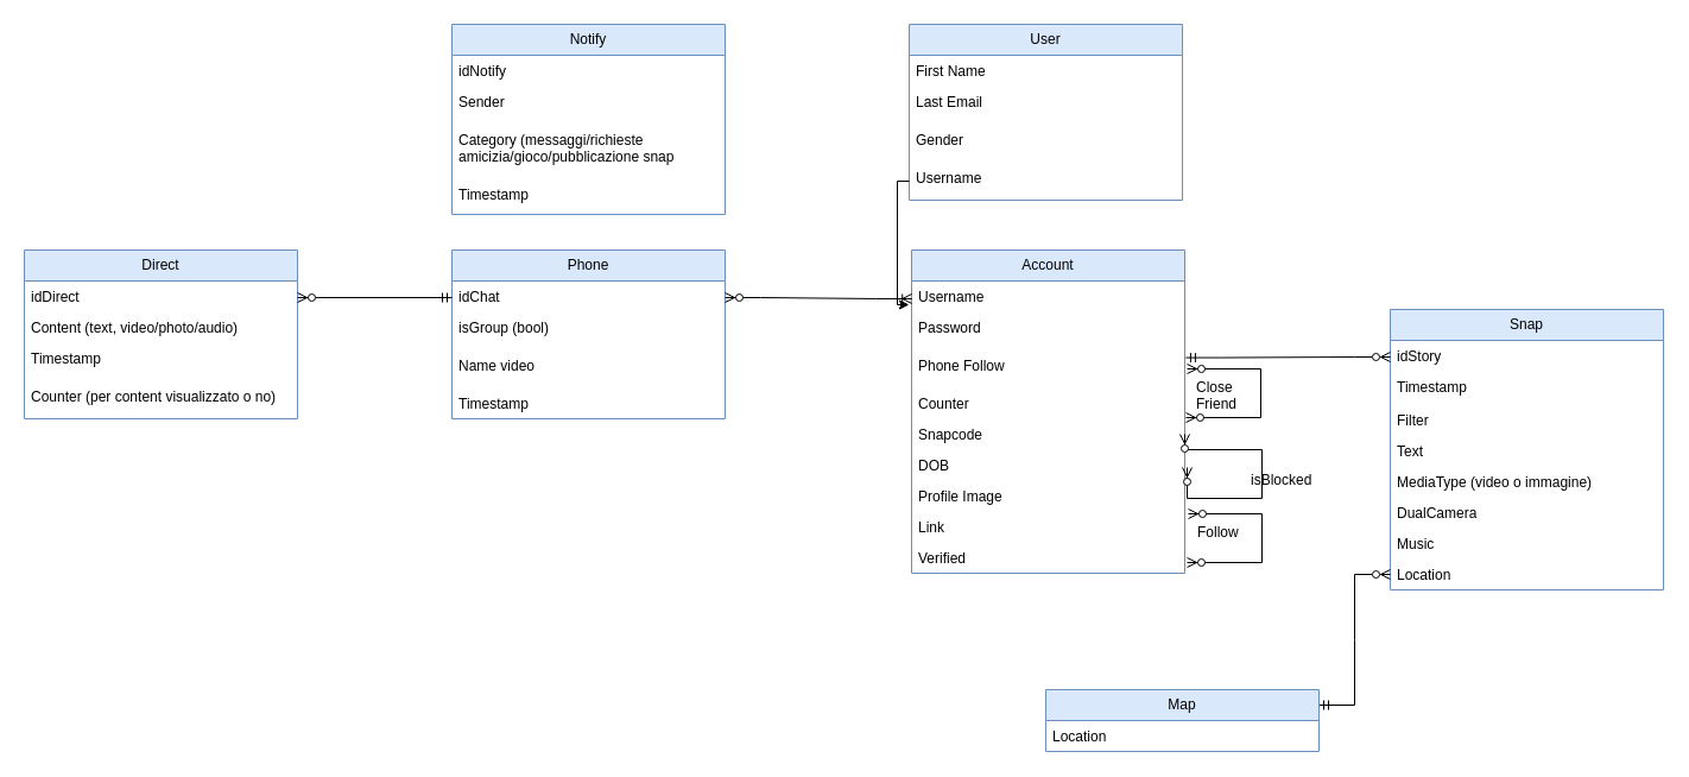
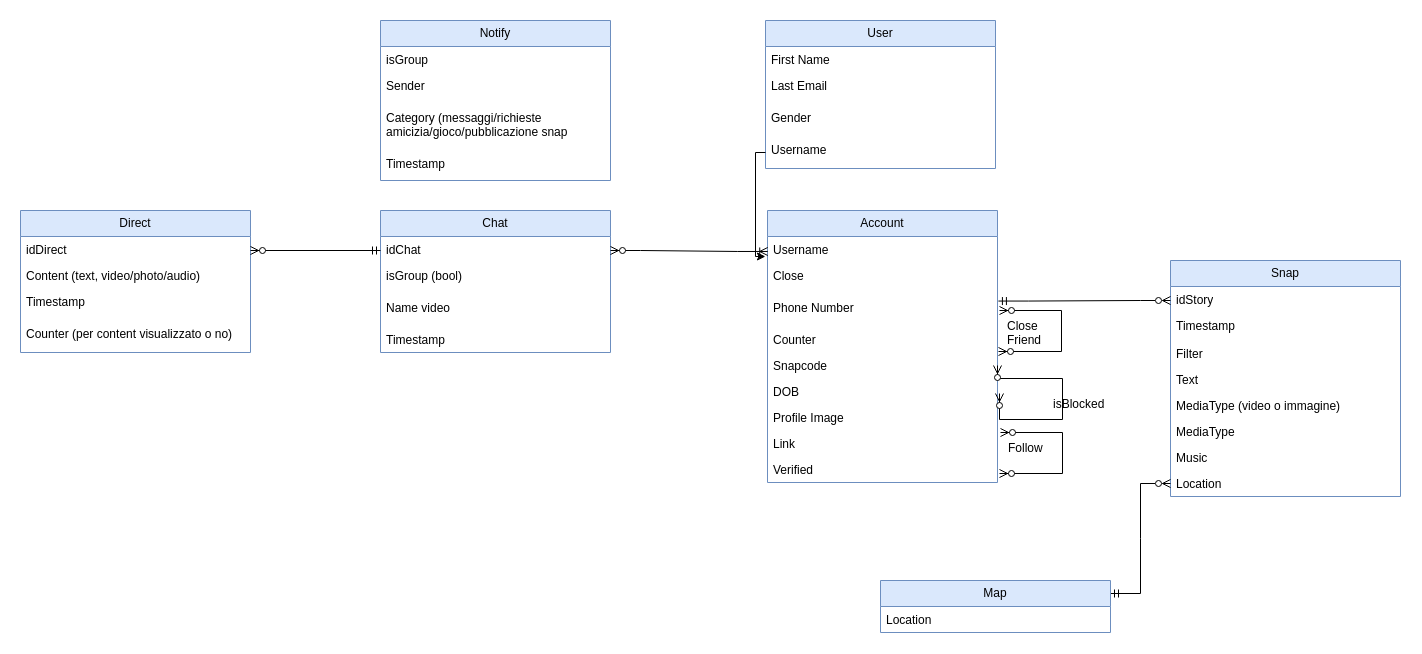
  <mxCell id="0" />
  <mxCell id="1" parent="0" />
  <mxCell id="2" value="Direct" style="swimlane;fontStyle=0;childLayout=stackLayout;horizontal=1;startSize=26;fillColor=#dae8fc;horizontalStack=0;resizeParent=1;resizeParentMax=0;resizeLast=0;collapsible=1;marginBottom=0;whiteSpace=wrap;html=1;strokeColor=#6c8ebf;" parent="1" vertex="1"><mxGeometry x="20" y="210" width="230" height="142" as="geometry"><mxRectangle x="80" y="200" width="70" height="30" as="alternateBounds" /></mxGeometry></mxCell>
  <mxCell id="3" value="idDirect" style="text;strokeColor=none;fillColor=none;align=left;verticalAlign=top;spacingLeft=4;spacingRight=4;overflow=hidden;rotatable=0;points=[[0,0.5],[1,0.5]];portConstraint=eastwest;whiteSpace=wrap;html=1;" parent="2" vertex="1"><mxGeometry y="26" width="230" height="26" as="geometry" /></mxCell>
  <mxCell id="4" value="Content (text, video/photo/audio)" style="text;strokeColor=none;fillColor=none;align=left;verticalAlign=top;spacingLeft=4;spacingRight=4;overflow=hidden;rotatable=0;points=[[0,0.5],[1,0.5]];portConstraint=eastwest;whiteSpace=wrap;html=1;" parent="2" vertex="1"><mxGeometry y="52" width="230" height="26" as="geometry" /></mxCell>
  <mxCell id="5" value="Timestamp" style="text;strokeColor=none;fillColor=none;align=left;verticalAlign=top;spacingLeft=4;spacingRight=4;overflow=hidden;rotatable=0;points=[[0,0.5],[1,0.5]];portConstraint=eastwest;whiteSpace=wrap;html=1;" parent="2" vertex="1"><mxGeometry y="78" width="230" height="32" as="geometry" /></mxCell>
  <mxCell id="6" value="Counter (per content visualizzato o no)" style="text;strokeColor=none;fillColor=none;align=left;verticalAlign=top;spacingLeft=4;spacingRight=4;overflow=hidden;rotatable=0;points=[[0,0.5],[1,0.5]];portConstraint=eastwest;whiteSpace=wrap;html=1;" parent="2" vertex="1"><mxGeometry y="110" width="230" height="32" as="geometry" /></mxCell>
- <mxCell id="7" value="Phone" style="swimlane;fontStyle=0;childLayout=stackLayout;horizontal=1;startSize=26;fillColor=#dae8fc;horizontalStack=0;resizeParent=1;resizeParentMax=0;resizeLast=0;collapsible=1;marginBottom=0;whiteSpace=wrap;html=1;strokeColor=#6c8ebf;" parent="1" vertex="1"><mxGeometry x="380" y="210" width="230" height="142" as="geometry"><mxRectangle x="80" y="200" width="70" height="30" as="alternateBounds" /></mxGeometry></mxCell>
+ <mxCell id="7" value="Chat" style="swimlane;fontStyle=0;childLayout=stackLayout;horizontal=1;startSize=26;fillColor=#dae8fc;horizontalStack=0;resizeParent=1;resizeParentMax=0;resizeLast=0;collapsible=1;marginBottom=0;whiteSpace=wrap;html=1;strokeColor=#6c8ebf;" parent="1" vertex="1"><mxGeometry x="380" y="210" width="230" height="142" as="geometry"><mxRectangle x="80" y="200" width="70" height="30" as="alternateBounds" /></mxGeometry></mxCell>
  <mxCell id="8" value="idChat" style="text;strokeColor=none;fillColor=none;align=left;verticalAlign=top;spacingLeft=4;spacingRight=4;overflow=hidden;rotatable=0;points=[[0,0.5],[1,0.5]];portConstraint=eastwest;whiteSpace=wrap;html=1;" parent="7" vertex="1"><mxGeometry y="26" width="230" height="26" as="geometry" /></mxCell>
  <mxCell id="9" value="isGroup (bool)" style="text;strokeColor=none;fillColor=none;align=left;verticalAlign=top;spacingLeft=4;spacingRight=4;overflow=hidden;rotatable=0;points=[[0,0.5],[1,0.5]];portConstraint=eastwest;whiteSpace=wrap;html=1;" parent="7" vertex="1"><mxGeometry y="52" width="230" height="32" as="geometry" /></mxCell>
  <mxCell id="10" value="Name video" style="text;strokeColor=none;fillColor=none;align=left;verticalAlign=top;spacingLeft=4;spacingRight=4;overflow=hidden;rotatable=0;points=[[0,0.5],[1,0.5]];portConstraint=eastwest;whiteSpace=wrap;html=1;" parent="7" vertex="1"><mxGeometry y="84" width="230" height="32" as="geometry" /></mxCell>
  <mxCell id="11" value="Timestamp" style="text;strokeColor=none;fillColor=none;align=left;verticalAlign=top;spacingLeft=4;spacingRight=4;overflow=hidden;rotatable=0;points=[[0,0.5],[1,0.5]];portConstraint=eastwest;whiteSpace=wrap;html=1;" parent="7" vertex="1"><mxGeometry y="116" width="230" height="26" as="geometry" /></mxCell>
  <mxCell id="12" value="Account" style="swimlane;fontStyle=0;childLayout=stackLayout;horizontal=1;startSize=26;fillColor=#dae8fc;horizontalStack=0;resizeParent=1;resizeParentMax=0;resizeLast=0;collapsible=1;marginBottom=0;whiteSpace=wrap;html=1;strokeColor=#6c8ebf;" parent="1" vertex="1"><mxGeometry x="767" y="210" width="230" height="272" as="geometry"><mxRectangle x="80" y="200" width="70" height="30" as="alternateBounds" /></mxGeometry></mxCell>
  <mxCell id="13" value="Username" style="text;strokeColor=none;fillColor=none;align=left;verticalAlign=top;spacingLeft=4;spacingRight=4;overflow=hidden;rotatable=0;points=[[0,0.5],[1,0.5]];portConstraint=eastwest;whiteSpace=wrap;html=1;" parent="12" vertex="1"><mxGeometry y="26" width="230" height="26" as="geometry" /></mxCell>
- <mxCell id="14" value="Password" style="text;strokeColor=none;fillColor=none;align=left;verticalAlign=top;spacingLeft=4;spacingRight=4;overflow=hidden;rotatable=0;points=[[0,0.5],[1,0.5]];portConstraint=eastwest;whiteSpace=wrap;html=1;" parent="12" vertex="1"><mxGeometry y="52" width="230" height="32" as="geometry" /></mxCell>
- <mxCell id="15" value="Phone Follow" style="text;strokeColor=none;fillColor=none;align=left;verticalAlign=top;spacingLeft=4;spacingRight=4;overflow=hidden;rotatable=0;points=[[0,0.5],[1,0.5]];portConstraint=eastwest;whiteSpace=wrap;html=1;" parent="12" vertex="1"><mxGeometry y="84" width="230" height="32" as="geometry" /></mxCell>
+ <mxCell id="14" value="Close" style="text;strokeColor=none;fillColor=none;align=left;verticalAlign=top;spacingLeft=4;spacingRight=4;overflow=hidden;rotatable=0;points=[[0,0.5],[1,0.5]];portConstraint=eastwest;whiteSpace=wrap;html=1;" parent="12" vertex="1"><mxGeometry y="52" width="230" height="32" as="geometry" /></mxCell>
+ <mxCell id="15" value="Phone Number" style="text;strokeColor=none;fillColor=none;align=left;verticalAlign=top;spacingLeft=4;spacingRight=4;overflow=hidden;rotatable=0;points=[[0,0.5],[1,0.5]];portConstraint=eastwest;whiteSpace=wrap;html=1;" parent="12" vertex="1"><mxGeometry y="84" width="230" height="32" as="geometry" /></mxCell>
  <mxCell id="16" value="Counter" style="text;strokeColor=none;fillColor=none;align=left;verticalAlign=top;spacingLeft=4;spacingRight=4;overflow=hidden;rotatable=0;points=[[0,0.5],[1,0.5]];portConstraint=eastwest;whiteSpace=wrap;html=1;" parent="12" vertex="1"><mxGeometry y="116" width="230" height="26" as="geometry" /></mxCell>
  <mxCell id="17" value="Snapcode" style="text;strokeColor=none;fillColor=none;align=left;verticalAlign=top;spacingLeft=4;spacingRight=4;overflow=hidden;rotatable=0;points=[[0,0.5],[1,0.5]];portConstraint=eastwest;whiteSpace=wrap;html=1;" parent="12" vertex="1"><mxGeometry y="142" width="230" height="26" as="geometry" /></mxCell>
  <mxCell id="18" value="DOB" style="text;strokeColor=none;fillColor=none;align=left;verticalAlign=top;spacingLeft=4;spacingRight=4;overflow=hidden;rotatable=0;points=[[0,0.5],[1,0.5]];portConstraint=eastwest;whiteSpace=wrap;html=1;" parent="12" vertex="1"><mxGeometry y="168" width="230" height="26" as="geometry" /></mxCell>
  <mxCell id="19" value="Profile Image" style="text;strokeColor=none;fillColor=none;align=left;verticalAlign=top;spacingLeft=4;spacingRight=4;overflow=hidden;rotatable=0;points=[[0,0.5],[1,0.5]];portConstraint=eastwest;whiteSpace=wrap;html=1;" parent="12" vertex="1"><mxGeometry y="194" width="230" height="26" as="geometry" /></mxCell>
  <mxCell id="20" value="Link" style="text;strokeColor=none;fillColor=none;align=left;verticalAlign=top;spacingLeft=4;spacingRight=4;overflow=hidden;rotatable=0;points=[[0,0.5],[1,0.5]];portConstraint=eastwest;whiteSpace=wrap;html=1;" parent="12" vertex="1"><mxGeometry y="220" width="230" height="26" as="geometry" /></mxCell>
  <mxCell id="21" value="" style="fontSize=12;html=1;endArrow=ERzeroToMany;endFill=1;startArrow=ERzeroToMany;rounded=0;edgeStyle=orthogonalEdgeStyle;exitX=1;exitY=0.5;exitDx=0;exitDy=0;entryX=1;entryY=0.5;entryDx=0;entryDy=0;" edge="1" parent="12" target="17"><mxGeometry width="100" height="100" relative="1" as="geometry"><mxPoint x="232.0" y="183.0" as="sourcePoint" /><mxPoint x="223" y="160" as="targetPoint" /><Array as="points"><mxPoint x="232" y="209" /><mxPoint x="295" y="209" /><mxPoint x="295" y="168" /><mxPoint x="230" y="168" /></Array></mxGeometry></mxCell>
  <mxCell id="22" value="Verified" style="text;strokeColor=none;fillColor=none;align=left;verticalAlign=top;spacingLeft=4;spacingRight=4;overflow=hidden;rotatable=0;points=[[0,0.5],[1,0.5]];portConstraint=eastwest;whiteSpace=wrap;html=1;" parent="12" vertex="1"><mxGeometry y="246" width="230" height="26" as="geometry" /></mxCell>
  <mxCell id="23" value="Snap" style="swimlane;fontStyle=0;childLayout=stackLayout;horizontal=1;startSize=26;fillColor=#dae8fc;horizontalStack=0;resizeParent=1;resizeParentMax=0;resizeLast=0;collapsible=1;marginBottom=0;whiteSpace=wrap;html=1;strokeColor=#6c8ebf;" parent="1" vertex="1"><mxGeometry x="1170" y="260" width="230" height="236" as="geometry"><mxRectangle x="80" y="200" width="70" height="30" as="alternateBounds" /></mxGeometry></mxCell>
  <mxCell id="24" value="idStory" style="text;strokeColor=none;fillColor=none;align=left;verticalAlign=top;spacingLeft=4;spacingRight=4;overflow=hidden;rotatable=0;points=[[0,0.5],[1,0.5]];portConstraint=eastwest;whiteSpace=wrap;html=1;" parent="23" vertex="1"><mxGeometry y="26" width="230" height="26" as="geometry" /></mxCell>
  <mxCell id="25" value="Timestamp" style="text;strokeColor=none;fillColor=none;align=left;verticalAlign=top;spacingLeft=4;spacingRight=4;overflow=hidden;rotatable=0;points=[[0,0.5],[1,0.5]];portConstraint=eastwest;whiteSpace=wrap;html=1;" parent="23" vertex="1"><mxGeometry y="52" width="230" height="28" as="geometry" /></mxCell>
  <mxCell id="26" value="Filter" style="text;strokeColor=none;fillColor=none;align=left;verticalAlign=top;spacingLeft=4;spacingRight=4;overflow=hidden;rotatable=0;points=[[0,0.5],[1,0.5]];portConstraint=eastwest;whiteSpace=wrap;html=1;" parent="23" vertex="1"><mxGeometry y="80" width="230" height="26" as="geometry" /></mxCell>
  <mxCell id="27" value="Text" style="text;strokeColor=none;fillColor=none;align=left;verticalAlign=top;spacingLeft=4;spacingRight=4;overflow=hidden;rotatable=0;points=[[0,0.5],[1,0.5]];portConstraint=eastwest;whiteSpace=wrap;html=1;" parent="23" vertex="1"><mxGeometry y="106" width="230" height="26" as="geometry" /></mxCell>
  <mxCell id="28" value="MediaType (video o immagine)" style="text;strokeColor=none;fillColor=none;align=left;verticalAlign=top;spacingLeft=4;spacingRight=4;overflow=hidden;rotatable=0;points=[[0,0.5],[1,0.5]];portConstraint=eastwest;whiteSpace=wrap;html=1;" parent="23" vertex="1"><mxGeometry y="132" width="230" height="26" as="geometry" /></mxCell>
- <mxCell id="29" value="DualCamera" style="text;strokeColor=none;fillColor=none;align=left;verticalAlign=top;spacingLeft=4;spacingRight=4;overflow=hidden;rotatable=0;points=[[0,0.5],[1,0.5]];portConstraint=eastwest;whiteSpace=wrap;html=1;" parent="23" vertex="1"><mxGeometry y="158" width="230" height="26" as="geometry" /></mxCell>
+ <mxCell id="29" value="MediaType" style="text;strokeColor=none;fillColor=none;align=left;verticalAlign=top;spacingLeft=4;spacingRight=4;overflow=hidden;rotatable=0;points=[[0,0.5],[1,0.5]];portConstraint=eastwest;whiteSpace=wrap;html=1;" parent="23" vertex="1"><mxGeometry y="158" width="230" height="26" as="geometry" /></mxCell>
  <mxCell id="30" value="Music" style="text;strokeColor=none;fillColor=none;align=left;verticalAlign=top;spacingLeft=4;spacingRight=4;overflow=hidden;rotatable=0;points=[[0,0.5],[1,0.5]];portConstraint=eastwest;whiteSpace=wrap;html=1;" parent="23" vertex="1"><mxGeometry y="184" width="230" height="26" as="geometry" /></mxCell>
  <mxCell id="31" value="Location" style="text;strokeColor=none;fillColor=none;align=left;verticalAlign=top;spacingLeft=4;spacingRight=4;overflow=hidden;rotatable=0;points=[[0,0.5],[1,0.5]];portConstraint=eastwest;whiteSpace=wrap;html=1;" vertex="1" parent="23"><mxGeometry y="210" width="230" height="26" as="geometry" /></mxCell>
  <mxCell id="32" value="Notify" style="swimlane;fontStyle=0;childLayout=stackLayout;horizontal=1;startSize=26;fillColor=#dae8fc;horizontalStack=0;resizeParent=1;resizeParentMax=0;resizeLast=0;collapsible=1;marginBottom=0;whiteSpace=wrap;html=1;strokeColor=#6c8ebf;" parent="1" vertex="1"><mxGeometry x="380" y="20" width="230" height="160" as="geometry"><mxRectangle x="80" y="200" width="70" height="30" as="alternateBounds" /></mxGeometry></mxCell>
- <mxCell id="33" value="idNotify" style="text;strokeColor=none;fillColor=none;align=left;verticalAlign=top;spacingLeft=4;spacingRight=4;overflow=hidden;rotatable=0;points=[[0,0.5],[1,0.5]];portConstraint=eastwest;whiteSpace=wrap;html=1;" parent="32" vertex="1"><mxGeometry y="26" width="230" height="26" as="geometry" /></mxCell>
+ <mxCell id="33" value="isGroup" style="text;strokeColor=none;fillColor=none;align=left;verticalAlign=top;spacingLeft=4;spacingRight=4;overflow=hidden;rotatable=0;points=[[0,0.5],[1,0.5]];portConstraint=eastwest;whiteSpace=wrap;html=1;" parent="32" vertex="1"><mxGeometry y="26" width="230" height="26" as="geometry" /></mxCell>
  <mxCell id="34" value="Sender" style="text;strokeColor=none;fillColor=none;align=left;verticalAlign=top;spacingLeft=4;spacingRight=4;overflow=hidden;rotatable=0;points=[[0,0.5],[1,0.5]];portConstraint=eastwest;whiteSpace=wrap;html=1;" parent="32" vertex="1"><mxGeometry y="52" width="230" height="32" as="geometry" /></mxCell>
  <mxCell id="35" value="Category (messaggi/richieste amicizia/gioco/pubblicazione snap" style="text;strokeColor=none;fillColor=none;align=left;verticalAlign=top;spacingLeft=4;spacingRight=4;overflow=hidden;rotatable=0;points=[[0,0.5],[1,0.5]];portConstraint=eastwest;whiteSpace=wrap;html=1;" parent="32" vertex="1"><mxGeometry y="84" width="230" height="46" as="geometry" /></mxCell>
  <mxCell id="36" value="Timestamp" style="text;strokeColor=none;fillColor=none;align=left;verticalAlign=top;spacingLeft=4;spacingRight=4;overflow=hidden;rotatable=0;points=[[0,0.5],[1,0.5]];portConstraint=eastwest;whiteSpace=wrap;html=1;" parent="32" vertex="1"><mxGeometry y="130" width="230" height="30" as="geometry" /></mxCell>
  <mxCell id="37" value="" style="fontSize=12;html=1;endArrow=ERzeroToMany;startArrow=ERmandOne;rounded=0;entryX=1;entryY=0.5;entryDx=0;entryDy=0;" parent="1" edge="1"><mxGeometry width="100" height="100" relative="1" as="geometry"><mxPoint x="380" y="250" as="sourcePoint" /><mxPoint x="250" y="250" as="targetPoint" /></mxGeometry></mxCell>
  <mxCell id="38" value="" style="edgeStyle=entityRelationEdgeStyle;fontSize=12;html=1;endArrow=ERoneToMany;startArrow=ERzeroToMany;rounded=0;entryX=0.004;entryY=0.05;entryDx=0;entryDy=0;entryPerimeter=0;exitX=1.003;exitY=0.098;exitDx=0;exitDy=0;exitPerimeter=0;" parent="1" edge="1"><mxGeometry width="100" height="100" relative="1" as="geometry"><mxPoint x="610" y="249.996" as="sourcePoint" /><mxPoint x="767.23" y="250.98" as="targetPoint" /></mxGeometry></mxCell>
  <mxCell id="39" value="isBlocked" style="text;strokeColor=none;fillColor=none;spacingLeft=4;spacingRight=4;overflow=hidden;rotatable=0;points=[[0,0.5],[1,0.5]];portConstraint=eastwest;fontSize=12;whiteSpace=wrap;html=1;" vertex="1" parent="1"><mxGeometry x="1047" y="390" width="65" height="30" as="geometry" /></mxCell>
  <mxCell id="40" value="" style="fontSize=12;html=1;endArrow=ERzeroToMany;endFill=1;startArrow=ERzeroToMany;rounded=0;edgeStyle=orthogonalEdgeStyle;entryX=1.004;entryY=0.923;entryDx=0;entryDy=0;entryPerimeter=0;exitX=1;exitY=0.5;exitDx=0;exitDy=0;" edge="1" parent="1"><mxGeometry width="100" height="100" relative="1" as="geometry"><mxPoint x="999" y="473" as="sourcePoint" /><mxPoint x="1000" y="432" as="targetPoint" /><Array as="points"><mxPoint x="1062" y="473" /><mxPoint x="1062" y="432" /></Array></mxGeometry></mxCell>
  <mxCell id="41" value="Follow" style="text;strokeColor=none;fillColor=none;spacingLeft=4;spacingRight=4;overflow=hidden;rotatable=0;points=[[0,0.5],[1,0.5]];portConstraint=eastwest;fontSize=12;whiteSpace=wrap;html=1;" vertex="1" parent="1"><mxGeometry x="1002" y="434" width="50" height="30" as="geometry" /></mxCell>
  <mxCell id="42" value="Close&lt;br&gt;Friend" style="text;strokeColor=none;fillColor=none;spacingLeft=4;spacingRight=4;overflow=hidden;rotatable=0;points=[[0,0.5],[1,0.5]];portConstraint=eastwest;fontSize=12;whiteSpace=wrap;html=1;" vertex="1" parent="1"><mxGeometry x="1001" y="312" width="50" height="30" as="geometry" /></mxCell>
  <mxCell id="43" value="" style="fontSize=12;html=1;endArrow=ERzeroToMany;endFill=1;startArrow=ERzeroToMany;rounded=0;edgeStyle=orthogonalEdgeStyle;entryX=1.004;entryY=0.923;entryDx=0;entryDy=0;entryPerimeter=0;exitX=1;exitY=0.5;exitDx=0;exitDy=0;" edge="1" parent="1"><mxGeometry width="100" height="100" relative="1" as="geometry"><mxPoint x="998" y="351" as="sourcePoint" /><mxPoint x="999" y="310" as="targetPoint" /><Array as="points"><mxPoint x="1061" y="351" /><mxPoint x="1061" y="310" /></Array></mxGeometry></mxCell>
  <mxCell id="44" value="" style="edgeStyle=entityRelationEdgeStyle;fontSize=12;html=1;endArrow=ERzeroToMany;startArrow=ERmandOne;rounded=0;exitX=1.004;exitY=0.205;exitDx=0;exitDy=0;exitPerimeter=0;startFill=0;endFill=0;" edge="1" parent="1" source="15"><mxGeometry width="100" height="100" relative="1" as="geometry"><mxPoint x="1020" y="290" as="sourcePoint" /><mxPoint x="1170" y="300" as="targetPoint" /></mxGeometry></mxCell>
  <mxCell id="45" value="" style="edgeStyle=entityRelationEdgeStyle;fontSize=12;html=1;endArrow=ERzeroToMany;startArrow=ERmandOne;rounded=0;startFill=0;endFill=0;entryX=0;entryY=0.5;entryDx=0;entryDy=0;exitX=1;exitY=0.25;exitDx=0;exitDy=0;" edge="1" parent="1" source="46" target="31"><mxGeometry width="100" height="100" relative="1" as="geometry"><mxPoint x="1110" y="660" as="sourcePoint" /><mxPoint x="1192" y="593" as="targetPoint" /></mxGeometry></mxCell>
  <mxCell id="46" value="Map" style="swimlane;fontStyle=0;childLayout=stackLayout;horizontal=1;startSize=26;fillColor=#dae8fc;horizontalStack=0;resizeParent=1;resizeParentMax=0;resizeLast=0;collapsible=1;marginBottom=0;whiteSpace=wrap;html=1;strokeColor=#6c8ebf;" vertex="1" parent="1"><mxGeometry x="880" y="580" width="230" height="52" as="geometry"><mxRectangle x="80" y="200" width="70" height="30" as="alternateBounds" /></mxGeometry></mxCell>
  <mxCell id="47" value="Location" style="text;strokeColor=none;fillColor=none;align=left;verticalAlign=top;spacingLeft=4;spacingRight=4;overflow=hidden;rotatable=0;points=[[0,0.5],[1,0.5]];portConstraint=eastwest;whiteSpace=wrap;html=1;" vertex="1" parent="46"><mxGeometry y="26" width="230" height="26" as="geometry" /></mxCell>
  <mxCell id="48" value="User" style="swimlane;fontStyle=0;childLayout=stackLayout;horizontal=1;startSize=26;fillColor=#dae8fc;horizontalStack=0;resizeParent=1;resizeParentMax=0;resizeLast=0;collapsible=1;marginBottom=0;whiteSpace=wrap;html=1;strokeColor=#6c8ebf;" vertex="1" parent="1"><mxGeometry x="765" y="20" width="230" height="148" as="geometry"><mxRectangle x="80" y="200" width="70" height="30" as="alternateBounds" /></mxGeometry></mxCell>
  <mxCell id="49" value="First Name" style="text;strokeColor=none;fillColor=none;align=left;verticalAlign=top;spacingLeft=4;spacingRight=4;overflow=hidden;rotatable=0;points=[[0,0.5],[1,0.5]];portConstraint=eastwest;whiteSpace=wrap;html=1;" vertex="1" parent="48"><mxGeometry y="26" width="230" height="26" as="geometry" /></mxCell>
  <mxCell id="50" value="Last Email" style="text;strokeColor=none;fillColor=none;align=left;verticalAlign=top;spacingLeft=4;spacingRight=4;overflow=hidden;rotatable=0;points=[[0,0.5],[1,0.5]];portConstraint=eastwest;whiteSpace=wrap;html=1;" vertex="1" parent="48"><mxGeometry y="52" width="230" height="32" as="geometry" /></mxCell>
  <mxCell id="51" value="Gender" style="text;strokeColor=none;fillColor=none;align=left;verticalAlign=top;spacingLeft=4;spacingRight=4;overflow=hidden;rotatable=0;points=[[0,0.5],[1,0.5]];portConstraint=eastwest;whiteSpace=wrap;html=1;" vertex="1" parent="48"><mxGeometry y="84" width="230" height="32" as="geometry" /></mxCell>
  <mxCell id="52" value="Username" style="text;strokeColor=none;fillColor=none;align=left;verticalAlign=top;spacingLeft=4;spacingRight=4;overflow=hidden;rotatable=0;points=[[0,0.5],[1,0.5]];portConstraint=eastwest;whiteSpace=wrap;html=1;" vertex="1" parent="48"><mxGeometry y="116" width="230" height="32" as="geometry" /></mxCell>
  <mxCell id="53" value="" style="endArrow=classic;html=1;rounded=0;exitX=0;exitY=0.5;exitDx=0;exitDy=0;edgeStyle=orthogonalEdgeStyle;entryX=-0.009;entryY=0.769;entryDx=0;entryDy=0;entryPerimeter=0;" edge="1" parent="1" source="52" target="13"><mxGeometry width="50" height="50" relative="1" as="geometry"><mxPoint x="670" y="180" as="sourcePoint" /><mxPoint x="700" y="152" as="targetPoint" /></mxGeometry></mxCell>
